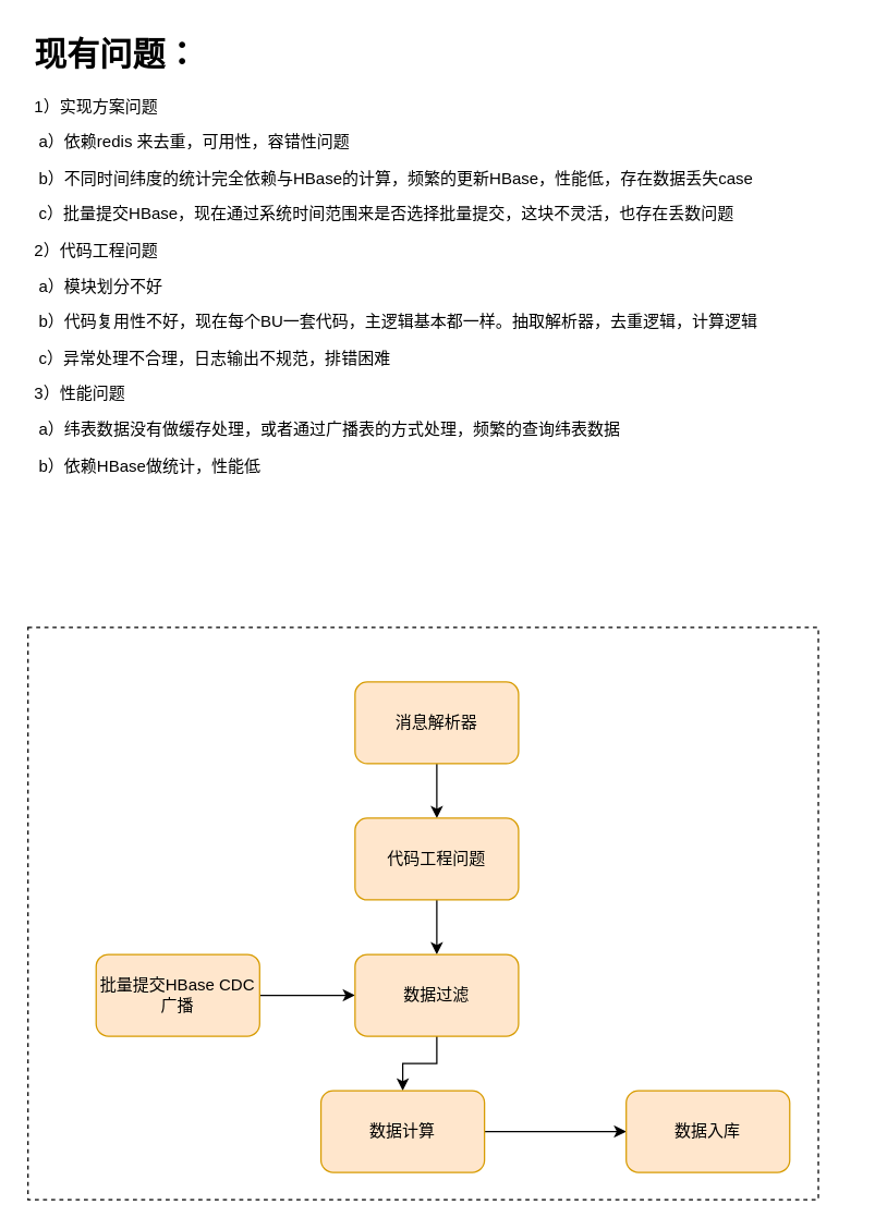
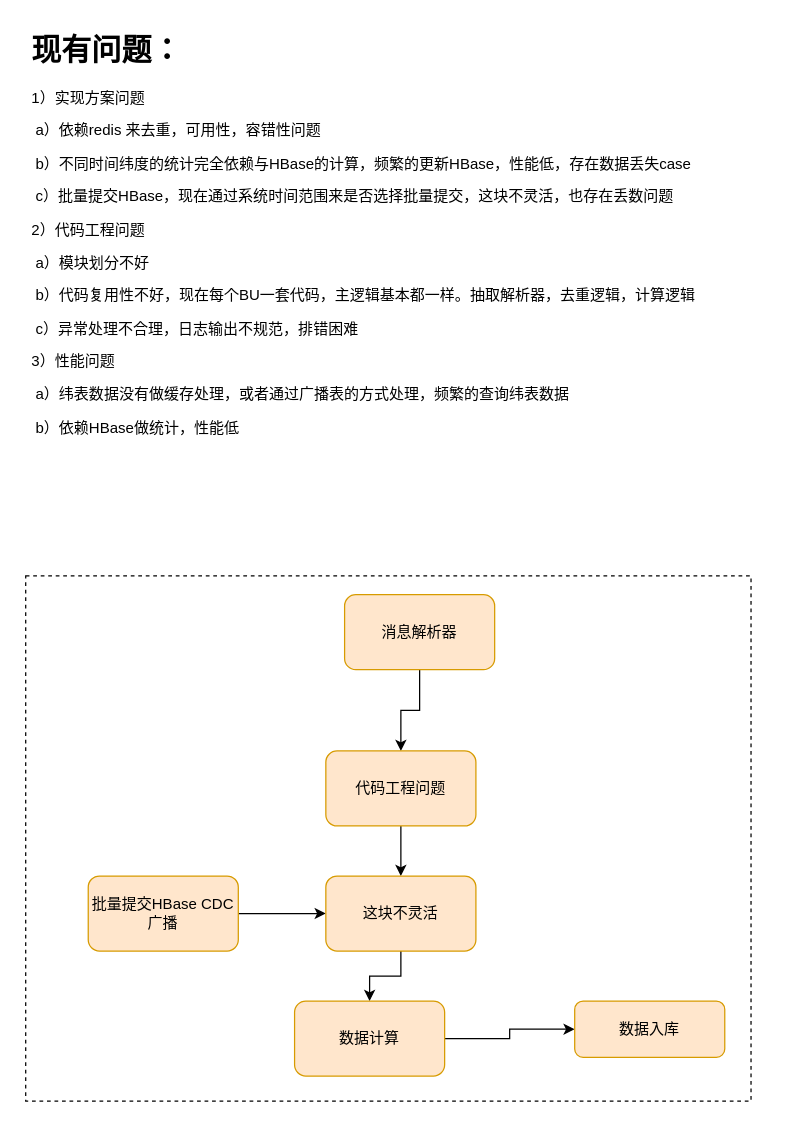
  <mxCell id="0" />
  <mxCell id="1" parent="0" />
  <mxCell id="2" value="" style="rounded=0;whiteSpace=wrap;html=1;dashed=1;" parent="1" vertex="1"><mxGeometry x="20" y="460" width="580" height="420" as="geometry" /></mxCell>
  <mxCell id="3" value="&lt;h1&gt;现有问题：&lt;/h1&gt;&lt;p&gt;1）实现方案问题&lt;/p&gt;&lt;p&gt;&lt;span style=&quot;white-space: pre&quot;&gt; a）依赖redis 来去重，可用性，容错性问题&lt;/span&gt;&lt;br&gt;&lt;/p&gt;&lt;p&gt;&lt;span style=&quot;white-space: pre&quot;&gt; b）不同时间纬度的统计完全依赖与HBase的计算，频繁的更新HBase，性能低，存在数据丢失case&lt;/span&gt;&lt;br&gt;&lt;/p&gt;&lt;p&gt;&lt;span style=&quot;white-space: pre&quot;&gt;&lt;span style=&quot;white-space: pre&quot;&gt; c）批量提交HBase，现在通过系统时间范围来是否选择批量提交，这块不灵活，也存在丢数问题&lt;/span&gt;&lt;/span&gt;&lt;/p&gt;&lt;p&gt;&lt;span style=&quot;white-space: pre&quot;&gt;2）代码工程问题&lt;/span&gt;&lt;/p&gt;&lt;p&gt;&lt;span style=&quot;white-space: pre&quot;&gt;&lt;span style=&quot;white-space: pre&quot;&gt; a）模块划分不好&lt;/span&gt;&lt;br&gt;&lt;/span&gt;&lt;/p&gt;&lt;p&gt;&lt;span style=&quot;white-space: pre&quot;&gt;&lt;span style=&quot;white-space: pre&quot;&gt;&lt;span style=&quot;white-space: pre&quot;&gt; b）代码复用性不好，现在每个BU一套代码，主逻辑基本都一样。抽取解析器，去重逻辑，计算逻辑&lt;/span&gt;&lt;br&gt;&lt;/span&gt;&lt;/span&gt;&lt;/p&gt;&lt;p&gt;&lt;span style=&quot;white-space: pre&quot;&gt;&lt;span style=&quot;white-space: pre&quot;&gt;&lt;span style=&quot;white-space: pre&quot;&gt;&lt;span style=&quot;white-space: pre&quot;&gt; c）异常处理不合理，日志输出不规范，排错困难&lt;/span&gt;&lt;/span&gt;&lt;/span&gt;&lt;/span&gt;&lt;/p&gt;&lt;p&gt;&lt;span style=&quot;white-space: pre&quot;&gt;3）性能问题&lt;/span&gt;&lt;/p&gt;&lt;p&gt;&lt;span style=&quot;white-space: pre&quot;&gt;&lt;span style=&quot;white-space: pre&quot;&gt; a）纬表数据没有做缓存处理，或者通过广播表的方式处理，频繁的查询纬表数据&lt;/span&gt;&lt;br&gt;&lt;/span&gt;&lt;/p&gt;&lt;p&gt;&lt;span style=&quot;white-space: pre&quot;&gt;&lt;span style=&quot;white-space: pre&quot;&gt;&lt;span style=&quot;white-space: pre&quot;&gt; b）依赖HBase做统计，性能低&lt;/span&gt;&lt;br&gt;&lt;/span&gt;&lt;/span&gt;&lt;/p&gt;" style="text;html=1;strokeColor=none;fillColor=none;spacing=5;spacingTop=-20;whiteSpace=wrap;overflow=hidden;rounded=0;" parent="1" vertex="1"><mxGeometry x="20" y="20" width="600" height="360" as="geometry" /></mxCell>
  <mxCell id="4" value="" style="edgeStyle=orthogonalEdgeStyle;rounded=0;orthogonalLoop=1;jettySize=auto;html=1;" parent="1" source="5" target="11" edge="1"><mxGeometry relative="1" as="geometry" /></mxCell>
  <mxCell id="5" value="批量提交HBase CDC 广播" style="rounded=1;whiteSpace=wrap;html=1;fillColor=#ffe6cc;strokeColor=#d79b00;" parent="1" vertex="1"><mxGeometry x="70" y="700" width="120" height="60" as="geometry" /></mxCell>
  <mxCell id="6" value="" style="edgeStyle=orthogonalEdgeStyle;rounded=0;orthogonalLoop=1;jettySize=auto;html=1;" parent="1" source="7" target="9" edge="1"><mxGeometry relative="1" as="geometry" /></mxCell>
- <mxCell id="7" value="消息解析器" style="rounded=1;whiteSpace=wrap;html=1;fillColor=#ffe6cc;strokeColor=#d79b00;" parent="1" vertex="1"><mxGeometry x="260" y="500" width="120" height="60" as="geometry" /></mxCell>
+ <mxCell id="7" value="消息解析器" style="rounded=1;whiteSpace=wrap;html=1;fillColor=#ffe6cc;strokeColor=#d79b00;" parent="1" vertex="1"><mxGeometry x="275" y="475" width="120" height="60" as="geometry" /></mxCell>
  <mxCell id="8" value="" style="edgeStyle=orthogonalEdgeStyle;rounded=0;orthogonalLoop=1;jettySize=auto;html=1;" parent="1" source="9" target="11" edge="1"><mxGeometry relative="1" as="geometry" /></mxCell>
  <mxCell id="9" value="代码工程问题" style="rounded=1;whiteSpace=wrap;html=1;fillColor=#ffe6cc;strokeColor=#d79b00;" parent="1" vertex="1"><mxGeometry x="260" y="600" width="120" height="60" as="geometry" /></mxCell>
  <mxCell id="10" value="" style="edgeStyle=orthogonalEdgeStyle;rounded=0;orthogonalLoop=1;jettySize=auto;html=1;" edge="1" parent="1" source="11" target="13"><mxGeometry relative="1" as="geometry" /></mxCell>
- <mxCell id="11" value="数据过滤" style="whiteSpace=wrap;html=1;fillColor=#ffe6cc;strokeColor=#d79b00;rounded=1;" parent="1" vertex="1"><mxGeometry x="260" y="700" width="120" height="60" as="geometry" /></mxCell>
+ <mxCell id="11" value="这块不灵活" style="whiteSpace=wrap;html=1;fillColor=#ffe6cc;strokeColor=#d79b00;rounded=1;" parent="1" vertex="1"><mxGeometry x="260" y="700" width="120" height="60" as="geometry" /></mxCell>
  <mxCell id="12" value="" style="edgeStyle=orthogonalEdgeStyle;rounded=0;orthogonalLoop=1;jettySize=auto;html=1;" edge="1" parent="1" source="13" target="14"><mxGeometry relative="1" as="geometry" /></mxCell>
  <mxCell id="13" value="数据计算" style="whiteSpace=wrap;html=1;fillColor=#ffe6cc;strokeColor=#d79b00;rounded=1;" vertex="1" parent="1"><mxGeometry x="235" y="800" width="120" height="60" as="geometry" /></mxCell>
- <mxCell id="14" value="数据入库" style="whiteSpace=wrap;html=1;fillColor=#ffe6cc;strokeColor=#d79b00;rounded=1;" vertex="1" parent="1"><mxGeometry x="459" y="800" width="120" height="60" as="geometry" /></mxCell>
+ <mxCell id="14" value="数据入库" style="whiteSpace=wrap;html=1;fillColor=#ffe6cc;strokeColor=#d79b00;rounded=1;" vertex="1" parent="1"><mxGeometry x="459" y="800" width="120" height="45" as="geometry" /></mxCell>
